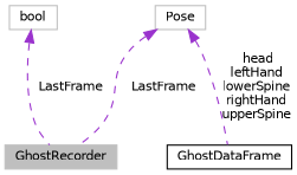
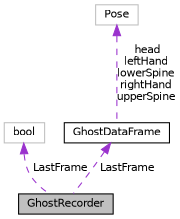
  digraph {
    node [color=black fillcolor=white fontname=Helvetica fontsize=10 shape=record style=filled]
    edge [color=darkorchid3 dir=back fontname=Helvetica fontsize=10 labelfontname=Helvetica labelfontsize=10 style=dashed]
-   n1 [color=grey75 fillcolor=grey75 fontcolor=black height=0.2 label=GhostRecorder width=0.4]
+   n1 [fillcolor=grey75 fontcolor=black height=0.2 label=GhostRecorder width=0.4]
    n2 [color=grey75 height=0.2 label=bool width=0.4]
    n3 [height=0.2 label=GhostDataFrame width=0.4]
    n4 [color=grey75 height=0.2 label=Pose width=0.4]
    n2 -> n1 [label=" LastFrame"]
-   n4 -> n1 [label=" LastFrame"]
+   n3 -> n1 [label=" LastFrame"]
    n4 -> n3 [label=" head\nleftHand\nlowerSpine\nrightHand\nupperSpine"]
  }
